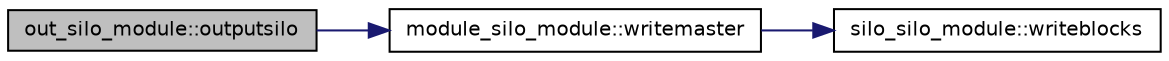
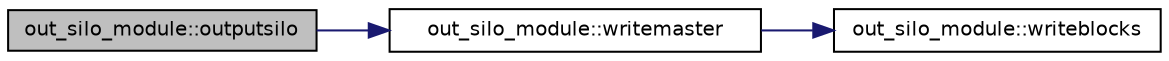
  digraph {
    rankdir=LR
    node [color=black fillcolor=white fontname=Helvetica fontsize=10 shape=record style=filled]
    edge [color=midnightblue fontname=Helvetica fontsize=10 labelfontname=Helvetica labelfontsize=10 style=solid]
    n1 [fillcolor=grey75 fontcolor=black height=0.2 label="out_silo_module::outputsilo" width=0.4]
-   n2 [height=0.2 label="module_silo_module::writemaster" width=0.4]
-   n3 [height=0.2 label="silo_silo_module::writeblocks" width=0.4]
+   n2 [height=0.2 label="out_silo_module::writemaster" width=0.4]
+   n3 [height=0.2 label="out_silo_module::writeblocks" width=0.4]
    n1 -> n2
    n2 -> n3
  }
